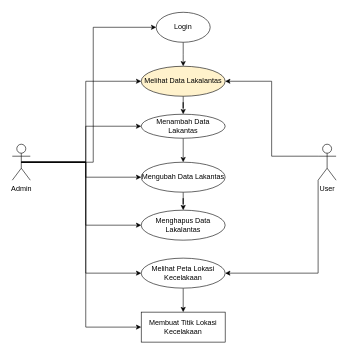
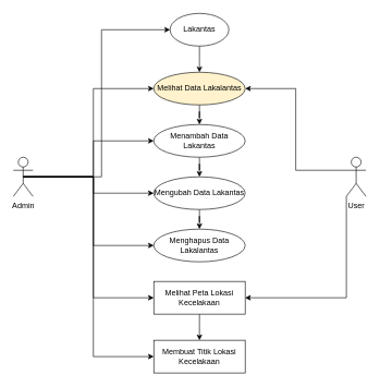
  <mxCell id="0" />
  <mxCell id="1" parent="0" />
  <mxCell id="2" style="edgeStyle=orthogonalEdgeStyle;rounded=0;orthogonalLoop=1;jettySize=auto;html=1;exitX=0.5;exitY=0.5;exitDx=0;exitDy=0;exitPerimeter=0;entryX=0;entryY=0.5;entryDx=0;entryDy=0;" edge="1" parent="1" source="9" target="18"><mxGeometry relative="1" as="geometry" /></mxCell>
  <mxCell id="3" style="edgeStyle=orthogonalEdgeStyle;rounded=0;orthogonalLoop=1;jettySize=auto;html=1;exitX=0.5;exitY=0.5;exitDx=0;exitDy=0;exitPerimeter=0;entryX=0;entryY=0.5;entryDx=0;entryDy=0;" edge="1" parent="1" source="9" target="21"><mxGeometry relative="1" as="geometry" /></mxCell>
  <mxCell id="4" style="edgeStyle=orthogonalEdgeStyle;rounded=0;orthogonalLoop=1;jettySize=auto;html=1;exitX=0.5;exitY=0.5;exitDx=0;exitDy=0;exitPerimeter=0;entryX=0;entryY=0.5;entryDx=0;entryDy=0;" edge="1" parent="1" source="9" target="24"><mxGeometry relative="1" as="geometry" /></mxCell>
  <mxCell id="5" style="edgeStyle=orthogonalEdgeStyle;rounded=0;orthogonalLoop=1;jettySize=auto;html=1;exitX=0.5;exitY=0.5;exitDx=0;exitDy=0;exitPerimeter=0;entryX=0;entryY=0.5;entryDx=0;entryDy=0;" edge="1" parent="1" source="9" target="20"><mxGeometry relative="1" as="geometry" /></mxCell>
  <mxCell id="6" style="edgeStyle=orthogonalEdgeStyle;rounded=0;orthogonalLoop=1;jettySize=auto;html=1;exitX=0.5;exitY=0.5;exitDx=0;exitDy=0;exitPerimeter=0;entryX=0;entryY=0.5;entryDx=0;entryDy=0;" edge="1" parent="1" source="9" target="23"><mxGeometry relative="1" as="geometry" /></mxCell>
  <mxCell id="7" style="edgeStyle=orthogonalEdgeStyle;rounded=0;orthogonalLoop=1;jettySize=auto;html=1;exitX=0.5;exitY=0.5;exitDx=0;exitDy=0;exitPerimeter=0;entryX=0;entryY=0.5;entryDx=0;entryDy=0;" edge="1" parent="1" source="9" target="14"><mxGeometry relative="1" as="geometry" /></mxCell>
  <mxCell id="8" style="edgeStyle=orthogonalEdgeStyle;rounded=0;orthogonalLoop=1;jettySize=auto;html=1;exitX=0.5;exitY=0.5;exitDx=0;exitDy=0;exitPerimeter=0;entryX=0;entryY=0.5;entryDx=0;entryDy=0;" edge="1" parent="1" source="9" target="16"><mxGeometry relative="1" as="geometry" /></mxCell>
  <mxCell id="9" value="Admin" style="shape=umlActor;verticalLabelPosition=bottom;verticalAlign=top;html=1;outlineConnect=0;" vertex="1" parent="1"><mxGeometry x="20" y="240" width="30" height="60" as="geometry" /></mxCell>
  <mxCell id="10" style="edgeStyle=orthogonalEdgeStyle;rounded=0;orthogonalLoop=1;jettySize=auto;html=1;exitX=0;exitY=0.333;exitDx=0;exitDy=0;exitPerimeter=0;entryX=1;entryY=0.5;entryDx=0;entryDy=0;" edge="1" parent="1" source="12" target="16"><mxGeometry relative="1" as="geometry" /></mxCell>
  <mxCell id="11" style="edgeStyle=orthogonalEdgeStyle;rounded=0;orthogonalLoop=1;jettySize=auto;html=1;exitX=0;exitY=1;exitDx=0;exitDy=0;exitPerimeter=0;entryX=1;entryY=0.5;entryDx=0;entryDy=0;" edge="1" parent="1" source="12" target="23"><mxGeometry relative="1" as="geometry" /></mxCell>
  <mxCell id="12" value="User" style="shape=umlActor;verticalLabelPosition=bottom;verticalAlign=top;html=1;outlineConnect=0;" vertex="1" parent="1"><mxGeometry x="530" y="240" width="30" height="60" as="geometry" /></mxCell>
  <mxCell id="13" value="" style="edgeStyle=orthogonalEdgeStyle;rounded=0;orthogonalLoop=1;jettySize=auto;html=1;" edge="1" parent="1" source="14"><mxGeometry relative="1" as="geometry"><mxPoint x="305" y="110" as="targetPoint" /></mxGeometry></mxCell>
- <mxCell id="14" value="Login" style="ellipse;whiteSpace=wrap;html=1;" vertex="1" parent="1"><mxGeometry x="260" y="20" width="90" height="50" as="geometry" /></mxCell>
+ <mxCell id="14" value="Lakantas" style="ellipse;whiteSpace=wrap;html=1;" vertex="1" parent="1"><mxGeometry x="260" y="20" width="90" height="50" as="geometry" /></mxCell>
  <mxCell id="15" value="" style="edgeStyle=orthogonalEdgeStyle;rounded=0;orthogonalLoop=1;jettySize=auto;html=1;" edge="1" parent="1" source="16" target="18"><mxGeometry relative="1" as="geometry" /></mxCell>
  <mxCell id="16" value="Melihat Data Lakalantas" style="ellipse;whiteSpace=wrap;html=1;fillColor=#fff2cc;" vertex="1" parent="1"><mxGeometry x="235" y="110" width="140" height="50" as="geometry" /></mxCell>
  <mxCell id="17" value="" style="edgeStyle=orthogonalEdgeStyle;rounded=0;orthogonalLoop=1;jettySize=auto;html=1;" edge="1" parent="1" source="18" target="20"><mxGeometry relative="1" as="geometry" /></mxCell>
- <mxCell id="18" value="Menambah Data Lakantas" style="ellipse;whiteSpace=wrap;html=1;" vertex="1" parent="1"><mxGeometry x="235" y="190" width="140" height="40" as="geometry" /></mxCell>
+ <mxCell id="18" value="Menambah Data Lakantas" style="ellipse;whiteSpace=wrap;html=1;" vertex="1" parent="1"><mxGeometry x="235" y="190" width="140" height="50" as="geometry" /></mxCell>
  <mxCell id="19" value="" style="edgeStyle=orthogonalEdgeStyle;rounded=0;orthogonalLoop=1;jettySize=auto;html=1;" edge="1" parent="1" source="20" target="21"><mxGeometry relative="1" as="geometry" /></mxCell>
  <mxCell id="20" value="Mengubah Data Lakantas" style="ellipse;whiteSpace=wrap;html=1;" vertex="1" parent="1"><mxGeometry x="235" y="270" width="140" height="50" as="geometry" /></mxCell>
  <mxCell id="21" value="Menghapus Data Lakalantas" style="ellipse;whiteSpace=wrap;html=1;" vertex="1" parent="1"><mxGeometry x="235" y="350" width="140" height="50" as="geometry" /></mxCell>
  <mxCell id="22" value="" style="edgeStyle=orthogonalEdgeStyle;rounded=0;orthogonalLoop=1;jettySize=auto;html=1;" edge="1" parent="1" source="23" target="24"><mxGeometry relative="1" as="geometry" /></mxCell>
- <mxCell id="23" value="Melihat Peta Lokasi Kecelakaan" style="ellipse;whiteSpace=wrap;html=1;" vertex="1" parent="1"><mxGeometry x="235" y="430" width="140" height="50" as="geometry" /></mxCell>
+ <mxCell id="23" value="Melihat Peta Lokasi Kecelakaan" style="whiteSpace=wrap;html=1;rounded=0;" vertex="1" parent="1"><mxGeometry x="235" y="430" width="140" height="50" as="geometry" /></mxCell>
  <mxCell id="24" value="Membuat Titik Lokasi Kecelakaan" style="whiteSpace=wrap;html=1;rounded=0;" vertex="1" parent="1"><mxGeometry x="235" y="520" width="140" height="50" as="geometry" /></mxCell>
